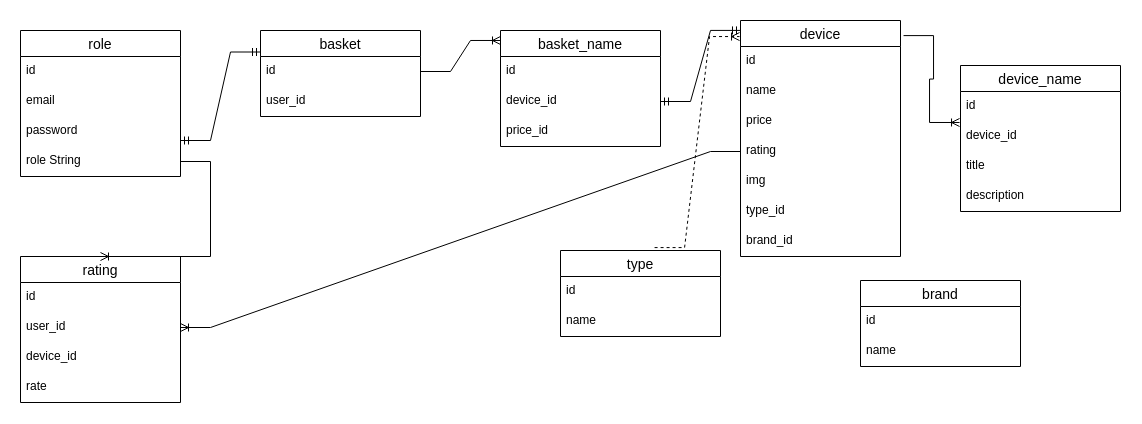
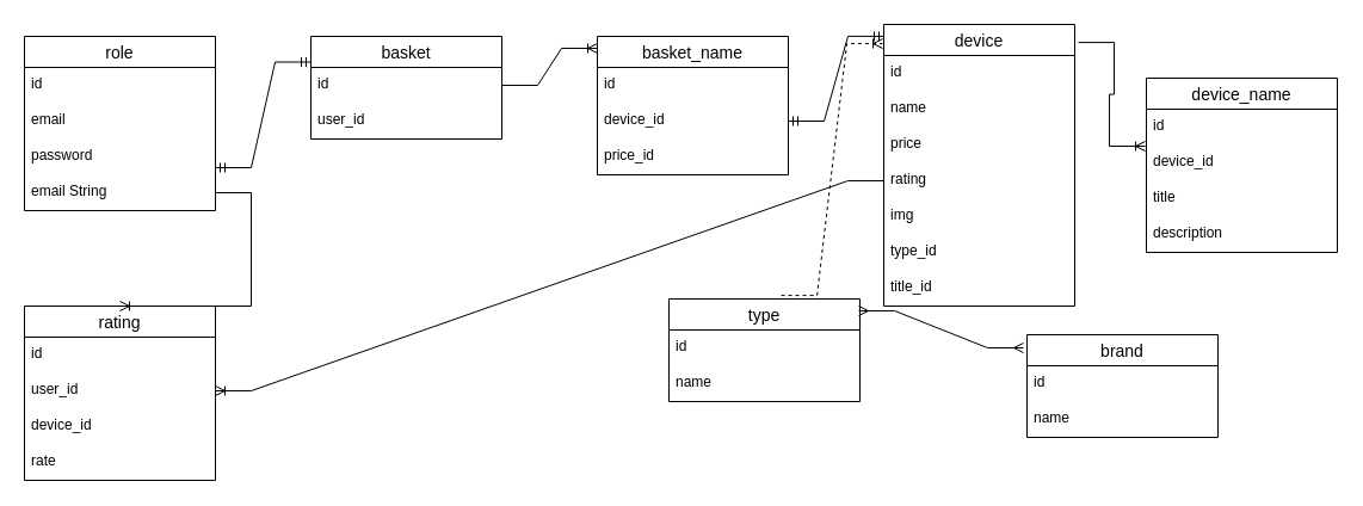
  <mxCell id="0" />
  <mxCell id="1" parent="0" />
  <mxCell id="2" value="role" style="swimlane;fontStyle=0;childLayout=stackLayout;horizontal=1;startSize=26;horizontalStack=0;resizeParent=1;resizeParentMax=0;resizeLast=0;collapsible=1;marginBottom=0;align=center;fontSize=14;" vertex="1" parent="1"><mxGeometry x="20" y="30" width="160" height="146" as="geometry" /></mxCell>
  <mxCell id="3" value="id" style="text;strokeColor=none;fillColor=none;spacingLeft=4;spacingRight=4;overflow=hidden;rotatable=0;points=[[0,0.5],[1,0.5]];portConstraint=eastwest;fontSize=12;" vertex="1" parent="2"><mxGeometry y="26" width="160" height="30" as="geometry" /></mxCell>
  <mxCell id="4" value="email" style="text;strokeColor=none;fillColor=none;spacingLeft=4;spacingRight=4;overflow=hidden;rotatable=0;points=[[0,0.5],[1,0.5]];portConstraint=eastwest;fontSize=12;" vertex="1" parent="2"><mxGeometry y="56" width="160" height="30" as="geometry" /></mxCell>
  <mxCell id="5" value="password" style="text;strokeColor=none;fillColor=none;spacingLeft=4;spacingRight=4;overflow=hidden;rotatable=0;points=[[0,0.5],[1,0.5]];portConstraint=eastwest;fontSize=12;" vertex="1" parent="2"><mxGeometry y="86" width="160" height="30" as="geometry" /></mxCell>
- <mxCell id="6" value="role String&#10;" style="text;strokeColor=none;fillColor=none;spacingLeft=4;spacingRight=4;overflow=hidden;rotatable=0;points=[[0,0.5],[1,0.5]];portConstraint=eastwest;fontSize=12;" vertex="1" parent="2"><mxGeometry y="116" width="160" height="30" as="geometry" /></mxCell>
+ <mxCell id="6" value="email String&#10;" style="text;strokeColor=none;fillColor=none;spacingLeft=4;spacingRight=4;overflow=hidden;rotatable=0;points=[[0,0.5],[1,0.5]];portConstraint=eastwest;fontSize=12;" vertex="1" parent="2"><mxGeometry y="116" width="160" height="30" as="geometry" /></mxCell>
  <mxCell id="7" value="basket" style="swimlane;fontStyle=0;childLayout=stackLayout;horizontal=1;startSize=26;horizontalStack=0;resizeParent=1;resizeParentMax=0;resizeLast=0;collapsible=1;marginBottom=0;align=center;fontSize=14;" vertex="1" parent="1"><mxGeometry x="260" y="30" width="160" height="86" as="geometry" /></mxCell>
  <mxCell id="8" value="id" style="text;strokeColor=none;fillColor=none;spacingLeft=4;spacingRight=4;overflow=hidden;rotatable=0;points=[[0,0.5],[1,0.5]];portConstraint=eastwest;fontSize=12;" vertex="1" parent="7"><mxGeometry y="26" width="160" height="30" as="geometry" /></mxCell>
  <mxCell id="9" value="user_id" style="text;strokeColor=none;fillColor=none;spacingLeft=4;spacingRight=4;overflow=hidden;rotatable=0;points=[[0,0.5],[1,0.5]];portConstraint=eastwest;fontSize=12;" vertex="1" parent="7"><mxGeometry y="56" width="160" height="30" as="geometry" /></mxCell>
  <mxCell id="10" value="" style="edgeStyle=entityRelationEdgeStyle;fontSize=12;html=1;endArrow=ERmandOne;startArrow=ERmandOne;rounded=0;entryX=0;entryY=0.25;entryDx=0;entryDy=0;" edge="1" parent="1" target="7"><mxGeometry width="100" height="100" relative="1" as="geometry"><mxPoint x="180" y="140" as="sourcePoint" /><mxPoint x="270" y="40" as="targetPoint" /></mxGeometry></mxCell>
  <mxCell id="11" value="device" style="swimlane;fontStyle=0;childLayout=stackLayout;horizontal=1;startSize=26;horizontalStack=0;resizeParent=1;resizeParentMax=0;resizeLast=0;collapsible=1;marginBottom=0;align=center;fontSize=14;" vertex="1" parent="1"><mxGeometry x="740" y="20" width="160" height="236" as="geometry" /></mxCell>
  <mxCell id="12" value="id" style="text;strokeColor=none;fillColor=none;spacingLeft=4;spacingRight=4;overflow=hidden;rotatable=0;points=[[0,0.5],[1,0.5]];portConstraint=eastwest;fontSize=12;" vertex="1" parent="11"><mxGeometry y="26" width="160" height="30" as="geometry" /></mxCell>
  <mxCell id="13" value="name" style="text;strokeColor=none;fillColor=none;spacingLeft=4;spacingRight=4;overflow=hidden;rotatable=0;points=[[0,0.5],[1,0.5]];portConstraint=eastwest;fontSize=12;" vertex="1" parent="11"><mxGeometry y="56" width="160" height="30" as="geometry" /></mxCell>
  <mxCell id="14" value="price" style="text;strokeColor=none;fillColor=none;spacingLeft=4;spacingRight=4;overflow=hidden;rotatable=0;points=[[0,0.5],[1,0.5]];portConstraint=eastwest;fontSize=12;" vertex="1" parent="11"><mxGeometry y="86" width="160" height="30" as="geometry" /></mxCell>
  <mxCell id="15" value="rating" style="text;strokeColor=none;fillColor=none;spacingLeft=4;spacingRight=4;overflow=hidden;rotatable=0;points=[[0,0.5],[1,0.5]];portConstraint=eastwest;fontSize=12;" vertex="1" parent="11"><mxGeometry y="116" width="160" height="30" as="geometry" /></mxCell>
  <mxCell id="16" value="img" style="text;strokeColor=none;fillColor=none;spacingLeft=4;spacingRight=4;overflow=hidden;rotatable=0;points=[[0,0.5],[1,0.5]];portConstraint=eastwest;fontSize=12;" vertex="1" parent="11"><mxGeometry y="146" width="160" height="30" as="geometry" /></mxCell>
  <mxCell id="17" value="type_id" style="text;strokeColor=none;fillColor=none;spacingLeft=4;spacingRight=4;overflow=hidden;rotatable=0;points=[[0,0.5],[1,0.5]];portConstraint=eastwest;fontSize=12;" vertex="1" parent="11"><mxGeometry y="176" width="160" height="30" as="geometry" /></mxCell>
- <mxCell id="18" value="brand_id" style="text;strokeColor=none;fillColor=none;spacingLeft=4;spacingRight=4;overflow=hidden;rotatable=0;points=[[0,0.5],[1,0.5]];portConstraint=eastwest;fontSize=12;" vertex="1" parent="11"><mxGeometry y="206" width="160" height="30" as="geometry" /></mxCell>
+ <mxCell id="18" value="title_id" style="text;strokeColor=none;fillColor=none;spacingLeft=4;spacingRight=4;overflow=hidden;rotatable=0;points=[[0,0.5],[1,0.5]];portConstraint=eastwest;fontSize=12;" vertex="1" parent="11"><mxGeometry y="206" width="160" height="30" as="geometry" /></mxCell>
  <mxCell id="19" value="type" style="swimlane;fontStyle=0;childLayout=stackLayout;horizontal=1;startSize=26;horizontalStack=0;resizeParent=1;resizeParentMax=0;resizeLast=0;collapsible=1;marginBottom=0;align=center;fontSize=14;" vertex="1" parent="1"><mxGeometry x="560" y="250" width="160" height="86" as="geometry" /></mxCell>
  <mxCell id="20" value="id" style="text;strokeColor=none;fillColor=none;spacingLeft=4;spacingRight=4;overflow=hidden;rotatable=0;points=[[0,0.5],[1,0.5]];portConstraint=eastwest;fontSize=12;" vertex="1" parent="19"><mxGeometry y="26" width="160" height="30" as="geometry" /></mxCell>
  <mxCell id="21" value="name" style="text;strokeColor=none;fillColor=none;spacingLeft=4;spacingRight=4;overflow=hidden;rotatable=0;points=[[0,0.5],[1,0.5]];portConstraint=eastwest;fontSize=12;" vertex="1" parent="19"><mxGeometry y="56" width="160" height="30" as="geometry" /></mxCell>
  <mxCell id="22" value="brand" style="swimlane;fontStyle=0;childLayout=stackLayout;horizontal=1;startSize=26;horizontalStack=0;resizeParent=1;resizeParentMax=0;resizeLast=0;collapsible=1;marginBottom=0;align=center;fontSize=14;" vertex="1" parent="1"><mxGeometry x="860" y="280" width="160" height="86" as="geometry" /></mxCell>
  <mxCell id="23" value="id" style="text;strokeColor=none;fillColor=none;spacingLeft=4;spacingRight=4;overflow=hidden;rotatable=0;points=[[0,0.5],[1,0.5]];portConstraint=eastwest;fontSize=12;" vertex="1" parent="22"><mxGeometry y="26" width="160" height="30" as="geometry" /></mxCell>
  <mxCell id="24" value="name" style="text;strokeColor=none;fillColor=none;spacingLeft=4;spacingRight=4;overflow=hidden;rotatable=0;points=[[0,0.5],[1,0.5]];portConstraint=eastwest;fontSize=12;" vertex="1" parent="22"><mxGeometry y="56" width="160" height="30" as="geometry" /></mxCell>
  <mxCell id="25" value="" style="edgeStyle=entityRelationEdgeStyle;fontSize=12;html=1;endArrow=ERoneToMany;rounded=0;exitX=0.588;exitY=-0.034;exitDx=0;exitDy=0;exitPerimeter=0;entryX=-0.006;entryY=0.068;entryDx=0;entryDy=0;entryPerimeter=0;dashed=1;" edge="1" parent="1" source="19" target="11"><mxGeometry x="0.133" y="-28" width="100" height="100" relative="1" as="geometry"><mxPoint x="570" y="300" as="sourcePoint" /><mxPoint x="670" y="200" as="targetPoint" /><mxPoint as="offset" /></mxGeometry></mxCell>
+ <mxCell id="26" value="" style="edgeStyle=entityRelationEdgeStyle;fontSize=12;html=1;endArrow=ERmany;startArrow=ERmany;rounded=0;exitX=0.994;exitY=0.116;exitDx=0;exitDy=0;exitPerimeter=0;entryX=-0.019;entryY=0.128;entryDx=0;entryDy=0;entryPerimeter=0;" edge="1" parent="1" source="19" target="22"><mxGeometry width="100" height="100" relative="1" as="geometry"><mxPoint x="790" y="329.018" as="sourcePoint" /><mxPoint x="860" y="355" as="targetPoint" /></mxGeometry></mxCell>
  <mxCell id="27" value="device_name" style="swimlane;fontStyle=0;childLayout=stackLayout;horizontal=1;startSize=26;horizontalStack=0;resizeParent=1;resizeParentMax=0;resizeLast=0;collapsible=1;marginBottom=0;align=center;fontSize=14;" vertex="1" parent="1"><mxGeometry x="960" y="65" width="160" height="146" as="geometry" /></mxCell>
  <mxCell id="28" value="id" style="text;strokeColor=none;fillColor=none;spacingLeft=4;spacingRight=4;overflow=hidden;rotatable=0;points=[[0,0.5],[1,0.5]];portConstraint=eastwest;fontSize=12;" vertex="1" parent="27"><mxGeometry y="26" width="160" height="30" as="geometry" /></mxCell>
  <mxCell id="29" value="device_id" style="text;strokeColor=none;fillColor=none;spacingLeft=4;spacingRight=4;overflow=hidden;rotatable=0;points=[[0,0.5],[1,0.5]];portConstraint=eastwest;fontSize=12;" vertex="1" parent="27"><mxGeometry y="56" width="160" height="30" as="geometry" /></mxCell>
  <mxCell id="30" value="title" style="text;strokeColor=none;fillColor=none;spacingLeft=4;spacingRight=4;overflow=hidden;rotatable=0;points=[[0,0.5],[1,0.5]];portConstraint=eastwest;fontSize=12;" vertex="1" parent="27"><mxGeometry y="86" width="160" height="30" as="geometry" /></mxCell>
  <mxCell id="31" value="description" style="text;strokeColor=none;fillColor=none;spacingLeft=4;spacingRight=4;overflow=hidden;rotatable=0;points=[[0,0.5],[1,0.5]];portConstraint=eastwest;fontSize=12;" vertex="1" parent="27"><mxGeometry y="116" width="160" height="30" as="geometry" /></mxCell>
  <mxCell id="32" value="" style="edgeStyle=entityRelationEdgeStyle;fontSize=12;html=1;endArrow=ERoneToMany;rounded=0;entryX=-0.006;entryY=1.033;entryDx=0;entryDy=0;entryPerimeter=0;exitX=1.019;exitY=0.064;exitDx=0;exitDy=0;exitPerimeter=0;" edge="1" parent="1" source="11" target="28"><mxGeometry width="100" height="100" relative="1" as="geometry"><mxPoint x="980" y="121" as="sourcePoint" /><mxPoint x="1080" y="21" as="targetPoint" /></mxGeometry></mxCell>
  <mxCell id="33" value="basket_name" style="swimlane;fontStyle=0;childLayout=stackLayout;horizontal=1;startSize=26;horizontalStack=0;resizeParent=1;resizeParentMax=0;resizeLast=0;collapsible=1;marginBottom=0;align=center;fontSize=14;" vertex="1" parent="1"><mxGeometry x="500" y="30" width="160" height="116" as="geometry" /></mxCell>
  <mxCell id="34" value="id" style="text;strokeColor=none;fillColor=none;spacingLeft=4;spacingRight=4;overflow=hidden;rotatable=0;points=[[0,0.5],[1,0.5]];portConstraint=eastwest;fontSize=12;" vertex="1" parent="33"><mxGeometry y="26" width="160" height="30" as="geometry" /></mxCell>
  <mxCell id="35" value="device_id" style="text;strokeColor=none;fillColor=none;spacingLeft=4;spacingRight=4;overflow=hidden;rotatable=0;points=[[0,0.5],[1,0.5]];portConstraint=eastwest;fontSize=12;" vertex="1" parent="33"><mxGeometry y="56" width="160" height="30" as="geometry" /></mxCell>
  <mxCell id="36" value="price_id" style="text;strokeColor=none;fillColor=none;spacingLeft=4;spacingRight=4;overflow=hidden;rotatable=0;points=[[0,0.5],[1,0.5]];portConstraint=eastwest;fontSize=12;" vertex="1" parent="33"><mxGeometry y="86" width="160" height="30" as="geometry" /></mxCell>
  <mxCell id="37" value="" style="edgeStyle=entityRelationEdgeStyle;fontSize=12;html=1;endArrow=ERoneToMany;rounded=0;exitX=1;exitY=0.5;exitDx=0;exitDy=0;entryX=0;entryY=0.086;entryDx=0;entryDy=0;entryPerimeter=0;" edge="1" parent="1" source="8" target="33"><mxGeometry x="0.354" y="33" width="100" height="100" relative="1" as="geometry"><mxPoint x="404" y="153" as="sourcePoint" /><mxPoint x="504" y="53" as="targetPoint" /><mxPoint x="-1" as="offset" /></mxGeometry></mxCell>
  <mxCell id="38" value="" style="edgeStyle=entityRelationEdgeStyle;fontSize=12;html=1;endArrow=ERmandOne;startArrow=ERmandOne;rounded=0;exitX=1;exitY=0.5;exitDx=0;exitDy=0;entryX=0;entryY=0.042;entryDx=0;entryDy=0;entryPerimeter=0;" edge="1" parent="1" source="35" target="11"><mxGeometry width="100" height="100" relative="1" as="geometry"><mxPoint x="700" y="220" as="sourcePoint" /><mxPoint x="800" y="120" as="targetPoint" /></mxGeometry></mxCell>
  <mxCell id="39" value="rating" style="swimlane;fontStyle=0;childLayout=stackLayout;horizontal=1;startSize=26;horizontalStack=0;resizeParent=1;resizeParentMax=0;resizeLast=0;collapsible=1;marginBottom=0;align=center;fontSize=14;" vertex="1" parent="1"><mxGeometry x="20" y="256" width="160" height="146" as="geometry" /></mxCell>
  <mxCell id="40" value="id" style="text;strokeColor=none;fillColor=none;spacingLeft=4;spacingRight=4;overflow=hidden;rotatable=0;points=[[0,0.5],[1,0.5]];portConstraint=eastwest;fontSize=12;" vertex="1" parent="39"><mxGeometry y="26" width="160" height="30" as="geometry" /></mxCell>
  <mxCell id="41" value="user_id" style="text;strokeColor=none;fillColor=none;spacingLeft=4;spacingRight=4;overflow=hidden;rotatable=0;points=[[0,0.5],[1,0.5]];portConstraint=eastwest;fontSize=12;" vertex="1" parent="39"><mxGeometry y="56" width="160" height="30" as="geometry" /></mxCell>
  <mxCell id="42" value="device_id" style="text;strokeColor=none;fillColor=none;spacingLeft=4;spacingRight=4;overflow=hidden;rotatable=0;points=[[0,0.5],[1,0.5]];portConstraint=eastwest;fontSize=12;" vertex="1" parent="39"><mxGeometry y="86" width="160" height="30" as="geometry" /></mxCell>
  <mxCell id="43" value="rate" style="text;strokeColor=none;fillColor=none;spacingLeft=4;spacingRight=4;overflow=hidden;rotatable=0;points=[[0,0.5],[1,0.5]];portConstraint=eastwest;fontSize=12;" vertex="1" parent="39"><mxGeometry y="116" width="160" height="30" as="geometry" /></mxCell>
  <mxCell id="44" value="" style="edgeStyle=entityRelationEdgeStyle;fontSize=12;html=1;endArrow=ERoneToMany;rounded=0;entryX=0.5;entryY=0;entryDx=0;entryDy=0;" edge="1" parent="1" source="6" target="39"><mxGeometry x="-1" y="-272" width="100" height="100" relative="1" as="geometry"><mxPoint x="100" y="190" as="sourcePoint" /><mxPoint x="250" y="146" as="targetPoint" /><mxPoint x="-270" y="-242" as="offset" /></mxGeometry></mxCell>
  <mxCell id="45" value="" style="edgeStyle=entityRelationEdgeStyle;fontSize=12;html=1;endArrow=ERoneToMany;rounded=0;entryX=1;entryY=0.5;entryDx=0;entryDy=0;exitX=0;exitY=0.5;exitDx=0;exitDy=0;" edge="1" parent="1" source="15" target="41"><mxGeometry width="100" height="100" relative="1" as="geometry"><mxPoint x="290" y="420" as="sourcePoint" /><mxPoint x="390" y="320" as="targetPoint" /></mxGeometry></mxCell>
